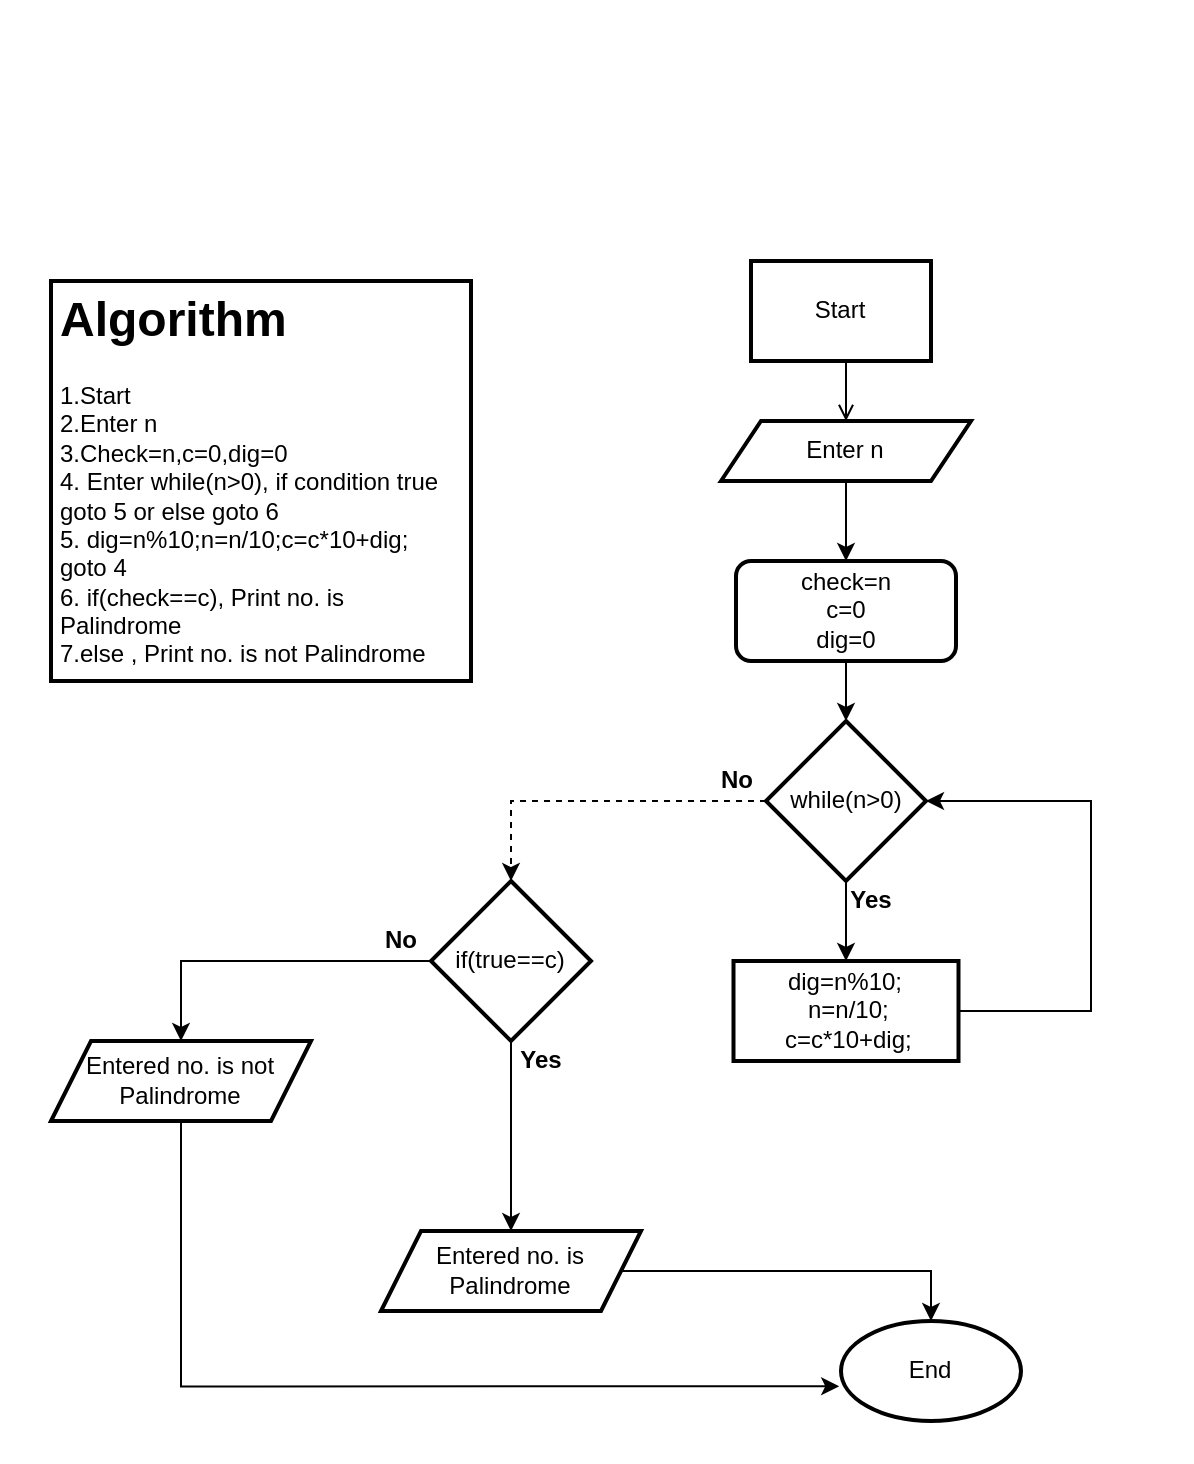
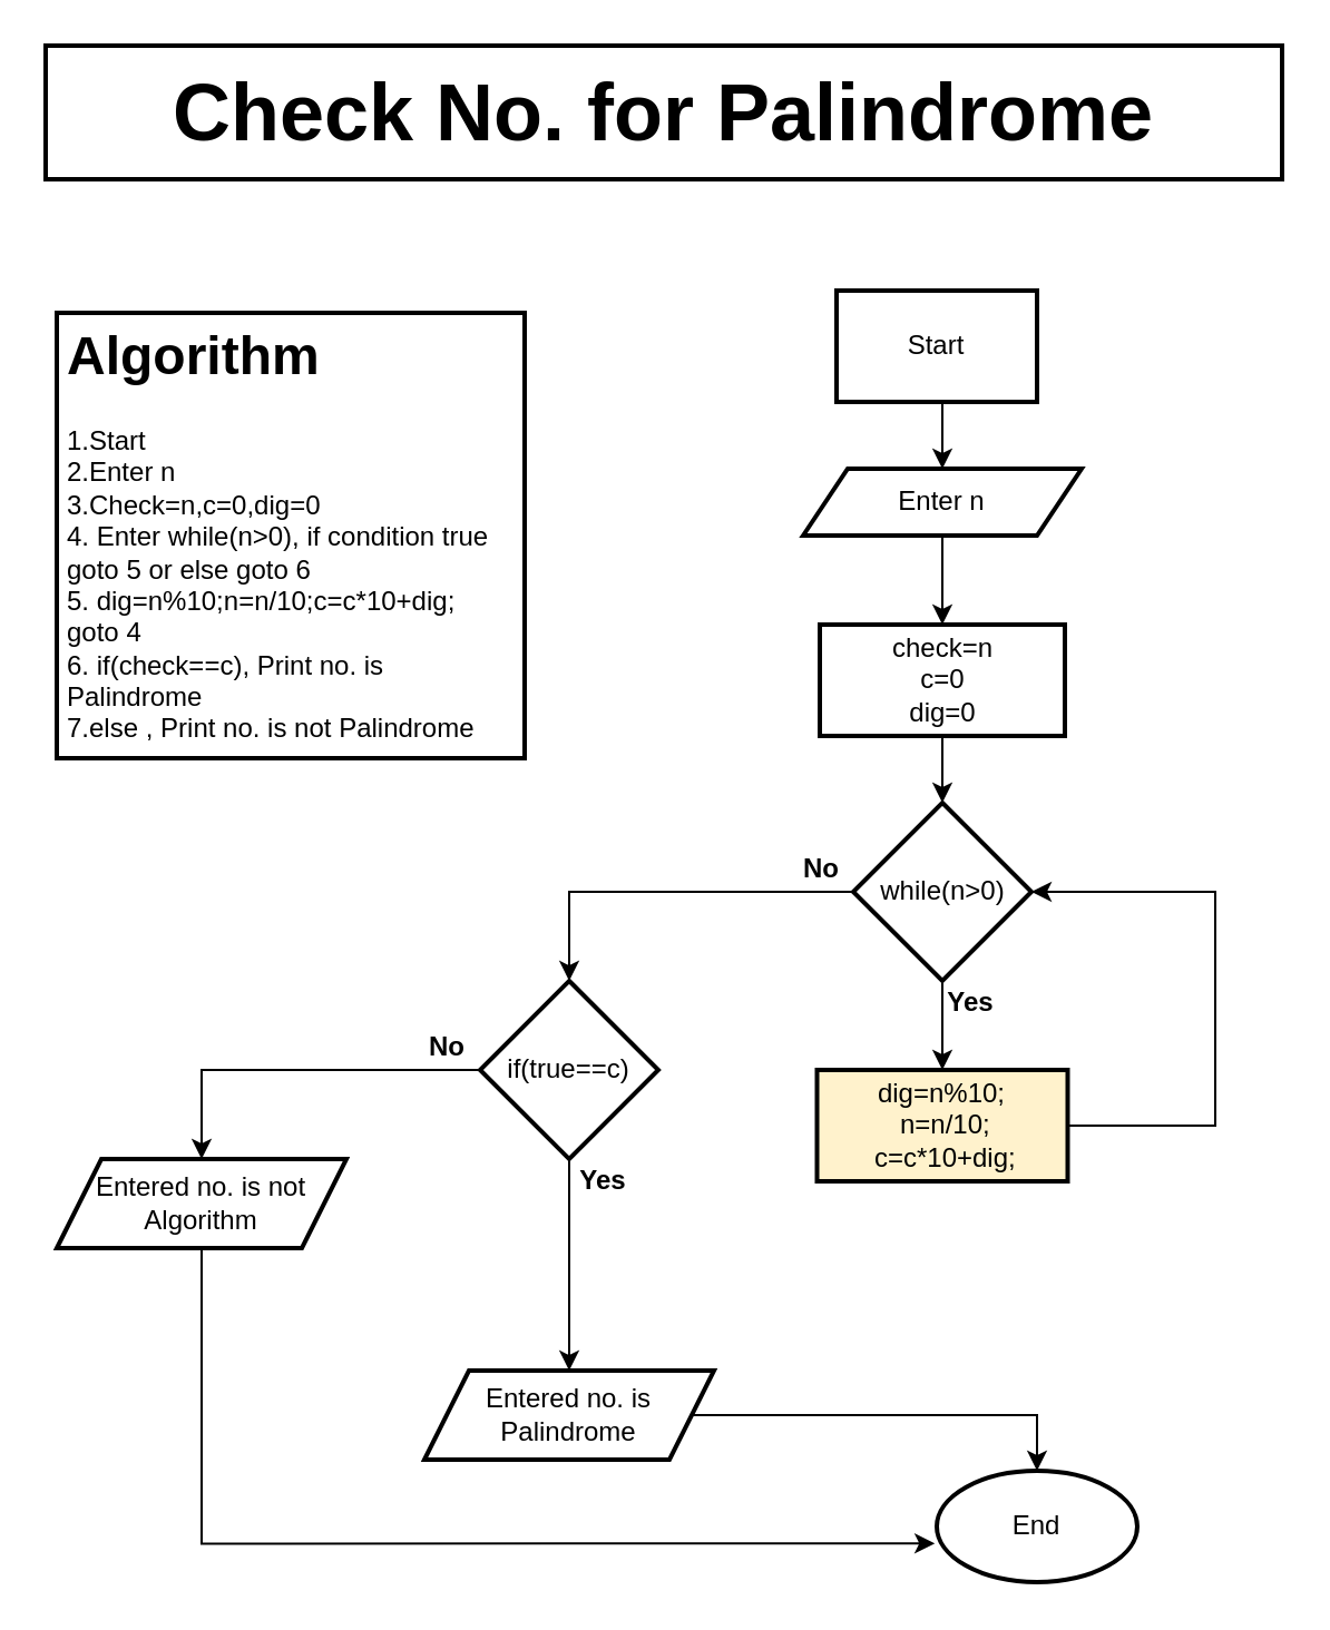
  <mxCell id="0" />
  <mxCell id="1" parent="0" />
  <mxCell id="2" value="&lt;h1&gt;Algorithm&lt;/h1&gt;&lt;div&gt;1.Start&lt;/div&gt;&lt;div&gt;2.Enter n&lt;/div&gt;&lt;div&gt;3.Check=n,c=0,dig=0&lt;/div&gt;&lt;div&gt;4. Enter while(n&amp;gt;0), if condition true goto 5 or else goto 6&lt;/div&gt;&lt;div&gt;5.&amp;nbsp;&lt;span&gt;dig=n%10;&lt;/span&gt;&lt;span&gt;n=n/10;&lt;/span&gt;&lt;span&gt;c=c*10+dig;&lt;/span&gt;&lt;/div&gt;&lt;div&gt;&lt;span&gt;goto 4&lt;/span&gt;&lt;/div&gt;&lt;div&gt;&lt;/div&gt;6. if(check==c), Print no. is Palindrome&lt;br&gt;7.else , Print no. is not Palindrome" style="text;html=1;fillColor=none;spacing=5;spacingTop=-20;whiteSpace=wrap;overflow=hidden;rounded=0;strokeColor=#000000;strokeWidth=2;" vertex="1" parent="1"><mxGeometry x="25" y="140" width="210" height="200" as="geometry" /></mxCell>
- <mxCell id="4" style="edgeStyle=orthogonalEdgeStyle;rounded=0;orthogonalLoop=1;jettySize=auto;html=1;exitX=0.5;exitY=1;exitDx=0;exitDy=0;entryX=0.5;entryY=0;entryDx=0;entryDy=0;endArrow=open;" edge="1" parent="1" source="5" target="8"><mxGeometry relative="1" as="geometry" /></mxCell>
+ <mxCell id="3" value="&lt;font style=&quot;font-size: 36px&quot;&gt;Check No. for Palindrome&lt;/font&gt;" style="text;html=1;fillColor=none;align=center;verticalAlign=middle;whiteSpace=wrap;rounded=0;fontStyle=1;strokeColor=#000000;strokeWidth=2;" vertex="1" parent="1"><mxGeometry x="20" y="20" width="555" height="60" as="geometry" /></mxCell>
+ <mxCell id="4" style="edgeStyle=orthogonalEdgeStyle;rounded=0;orthogonalLoop=1;jettySize=auto;html=1;exitX=0.5;exitY=1;exitDx=0;exitDy=0;entryX=0.5;entryY=0;entryDx=0;entryDy=0;" edge="1" parent="1" source="5" target="8"><mxGeometry relative="1" as="geometry" /></mxCell>
  <mxCell id="5" value="Start" style="whiteSpace=wrap;html=1;strokeColor=#000000;strokeWidth=2;rounded=0;" vertex="1" parent="1"><mxGeometry x="375" y="130" width="90" height="50" as="geometry" /></mxCell>
  <mxCell id="6" value="End" style="ellipse;whiteSpace=wrap;html=1;strokeColor=#000000;strokeWidth=2;" vertex="1" parent="1"><mxGeometry x="420" y="660" width="90" height="50" as="geometry" /></mxCell>
  <mxCell id="7" style="edgeStyle=orthogonalEdgeStyle;rounded=0;orthogonalLoop=1;jettySize=auto;html=1;exitX=0.5;exitY=1;exitDx=0;exitDy=0;entryX=0.5;entryY=0;entryDx=0;entryDy=0;" edge="1" parent="1" source="8" target="10"><mxGeometry relative="1" as="geometry" /></mxCell>
  <mxCell id="8" value="Enter n" style="shape=parallelogram;perimeter=parallelogramPerimeter;whiteSpace=wrap;html=1;fixedSize=1;strokeColor=#000000;strokeWidth=2;" vertex="1" parent="1"><mxGeometry x="360" y="210" width="125" height="30" as="geometry" /></mxCell>
  <mxCell id="9" style="edgeStyle=orthogonalEdgeStyle;rounded=0;orthogonalLoop=1;jettySize=auto;html=1;exitX=0.5;exitY=1;exitDx=0;exitDy=0;entryX=0.5;entryY=0;entryDx=0;entryDy=0;" edge="1" parent="1" source="10" target="13"><mxGeometry relative="1" as="geometry" /></mxCell>
- <mxCell id="10" value="&lt;span style=&quot;text-align: left&quot;&gt;check=n&lt;br&gt;c=0&lt;br&gt;dig=0&lt;/span&gt;" style="whiteSpace=wrap;html=1;strokeColor=#000000;strokeWidth=2;rounded=1;" vertex="1" parent="1"><mxGeometry x="367.5" y="280" width="110" height="50" as="geometry" /></mxCell>
- <mxCell id="11" style="edgeStyle=orthogonalEdgeStyle;rounded=0;orthogonalLoop=1;jettySize=auto;html=1;exitX=0;exitY=0.5;exitDx=0;exitDy=0;entryX=0.5;entryY=0;entryDx=0;entryDy=0;dashed=1;" edge="1" parent="1" source="13" target="18"><mxGeometry relative="1" as="geometry" /></mxCell>
+ <mxCell id="10" value="&lt;span style=&quot;text-align: left&quot;&gt;check=n&lt;br&gt;c=0&lt;br&gt;dig=0&lt;/span&gt;" style="rounded=0;whiteSpace=wrap;html=1;strokeColor=#000000;strokeWidth=2;" vertex="1" parent="1"><mxGeometry x="367.5" y="280" width="110" height="50" as="geometry" /></mxCell>
+ <mxCell id="11" style="edgeStyle=orthogonalEdgeStyle;rounded=0;orthogonalLoop=1;jettySize=auto;html=1;exitX=0;exitY=0.5;exitDx=0;exitDy=0;entryX=0.5;entryY=0;entryDx=0;entryDy=0;" edge="1" parent="1" source="13" target="18"><mxGeometry relative="1" as="geometry" /></mxCell>
  <mxCell id="12" style="edgeStyle=orthogonalEdgeStyle;rounded=0;orthogonalLoop=1;jettySize=auto;html=1;exitX=0.5;exitY=1;exitDx=0;exitDy=0;entryX=0.5;entryY=0;entryDx=0;entryDy=0;" edge="1" parent="1" source="13" target="15"><mxGeometry relative="1" as="geometry" /></mxCell>
  <mxCell id="13" value="while(n&gt;0)" style="rhombus;whiteSpace=wrap;html=1;strokeColor=#000000;strokeWidth=2;" vertex="1" parent="1"><mxGeometry x="382.5" y="360" width="80" height="80" as="geometry" /></mxCell>
  <mxCell id="14" style="edgeStyle=orthogonalEdgeStyle;rounded=0;orthogonalLoop=1;jettySize=auto;html=1;exitX=1;exitY=0.5;exitDx=0;exitDy=0;entryX=1;entryY=0.5;entryDx=0;entryDy=0;" edge="1" parent="1" source="15" target="13"><mxGeometry relative="1" as="geometry"><Array as="points"><mxPoint x="545" y="505" /><mxPoint x="545" y="400" /></Array></mxGeometry></mxCell>
- <mxCell id="15" value="dig=n%10;&lt;br&gt;&amp;nbsp;n=n/10;&lt;br&gt;&amp;nbsp;c=c*10+dig;" style="rounded=0;whiteSpace=wrap;html=1;strokeColor=#000000;strokeWidth=2;" vertex="1" parent="1"><mxGeometry x="366.25" y="480" width="112.5" height="50" as="geometry" /></mxCell>
+ <mxCell id="15" value="dig=n%10;&lt;br&gt;&amp;nbsp;n=n/10;&lt;br&gt;&amp;nbsp;c=c*10+dig;" style="rounded=0;whiteSpace=wrap;html=1;strokeColor=#000000;strokeWidth=2;fillColor=#fff2cc;" vertex="1" parent="1"><mxGeometry x="366.25" y="480" width="112.5" height="50" as="geometry" /></mxCell>
  <mxCell id="16" style="edgeStyle=orthogonalEdgeStyle;rounded=0;orthogonalLoop=1;jettySize=auto;html=1;exitX=0.5;exitY=1;exitDx=0;exitDy=0;" edge="1" parent="1" source="18" target="20"><mxGeometry relative="1" as="geometry" /></mxCell>
  <mxCell id="17" style="edgeStyle=orthogonalEdgeStyle;rounded=0;orthogonalLoop=1;jettySize=auto;html=1;exitX=0;exitY=0.5;exitDx=0;exitDy=0;entryX=0.5;entryY=0;entryDx=0;entryDy=0;" edge="1" parent="1" source="18" target="22"><mxGeometry relative="1" as="geometry" /></mxCell>
  <mxCell id="18" value="if(true==c)" style="rhombus;whiteSpace=wrap;html=1;strokeColor=#000000;strokeWidth=2;" vertex="1" parent="1"><mxGeometry x="215" y="440" width="80" height="80" as="geometry" /></mxCell>
  <mxCell id="19" style="edgeStyle=orthogonalEdgeStyle;rounded=0;orthogonalLoop=1;jettySize=auto;html=1;exitX=1;exitY=0.5;exitDx=0;exitDy=0;entryX=0.5;entryY=0;entryDx=0;entryDy=0;" edge="1" parent="1" source="20" target="6"><mxGeometry relative="1" as="geometry" /></mxCell>
  <mxCell id="20" value="Entered no. is Palindrome" style="shape=parallelogram;perimeter=parallelogramPerimeter;whiteSpace=wrap;html=1;fixedSize=1;strokeColor=#000000;strokeWidth=2;" vertex="1" parent="1"><mxGeometry x="190" y="615" width="130" height="40" as="geometry" /></mxCell>
  <mxCell id="21" style="edgeStyle=orthogonalEdgeStyle;rounded=0;orthogonalLoop=1;jettySize=auto;html=1;exitX=0.5;exitY=1;exitDx=0;exitDy=0;entryX=-0.01;entryY=0.653;entryDx=0;entryDy=0;entryPerimeter=0;" edge="1" parent="1" source="22" target="6"><mxGeometry relative="1" as="geometry" /></mxCell>
- <mxCell id="22" value="Entered no. is not Palindrome" style="shape=parallelogram;perimeter=parallelogramPerimeter;whiteSpace=wrap;html=1;fixedSize=1;strokeColor=#000000;strokeWidth=2;" vertex="1" parent="1"><mxGeometry x="25" y="520" width="130" height="40" as="geometry" /></mxCell>
+ <mxCell id="22" value="Entered no. is not Algorithm" style="shape=parallelogram;perimeter=parallelogramPerimeter;whiteSpace=wrap;html=1;fixedSize=1;strokeColor=#000000;strokeWidth=2;" vertex="1" parent="1"><mxGeometry x="25" y="520" width="130" height="40" as="geometry" /></mxCell>
  <mxCell id="23" value="&lt;b&gt;Yes&lt;/b&gt;" style="text;html=1;align=center;verticalAlign=middle;resizable=0;points=[];autosize=1;" vertex="1" parent="1"><mxGeometry x="415" y="440" width="40" height="20" as="geometry" /></mxCell>
  <mxCell id="24" value="No" style="text;html=1;align=center;verticalAlign=middle;resizable=0;points=[];autosize=1;fontStyle=1" vertex="1" parent="1"><mxGeometry x="352.5" y="380" width="30" height="20" as="geometry" /></mxCell>
  <mxCell id="25" value="&lt;b&gt;Yes&lt;/b&gt;" style="text;html=1;align=center;verticalAlign=middle;resizable=0;points=[];autosize=1;" vertex="1" parent="1"><mxGeometry x="250" y="520" width="40" height="20" as="geometry" /></mxCell>
  <mxCell id="26" value="No" style="text;html=1;align=center;verticalAlign=middle;resizable=0;points=[];autosize=1;fontStyle=1" vertex="1" parent="1"><mxGeometry x="185" y="460" width="30" height="20" as="geometry" /></mxCell>
